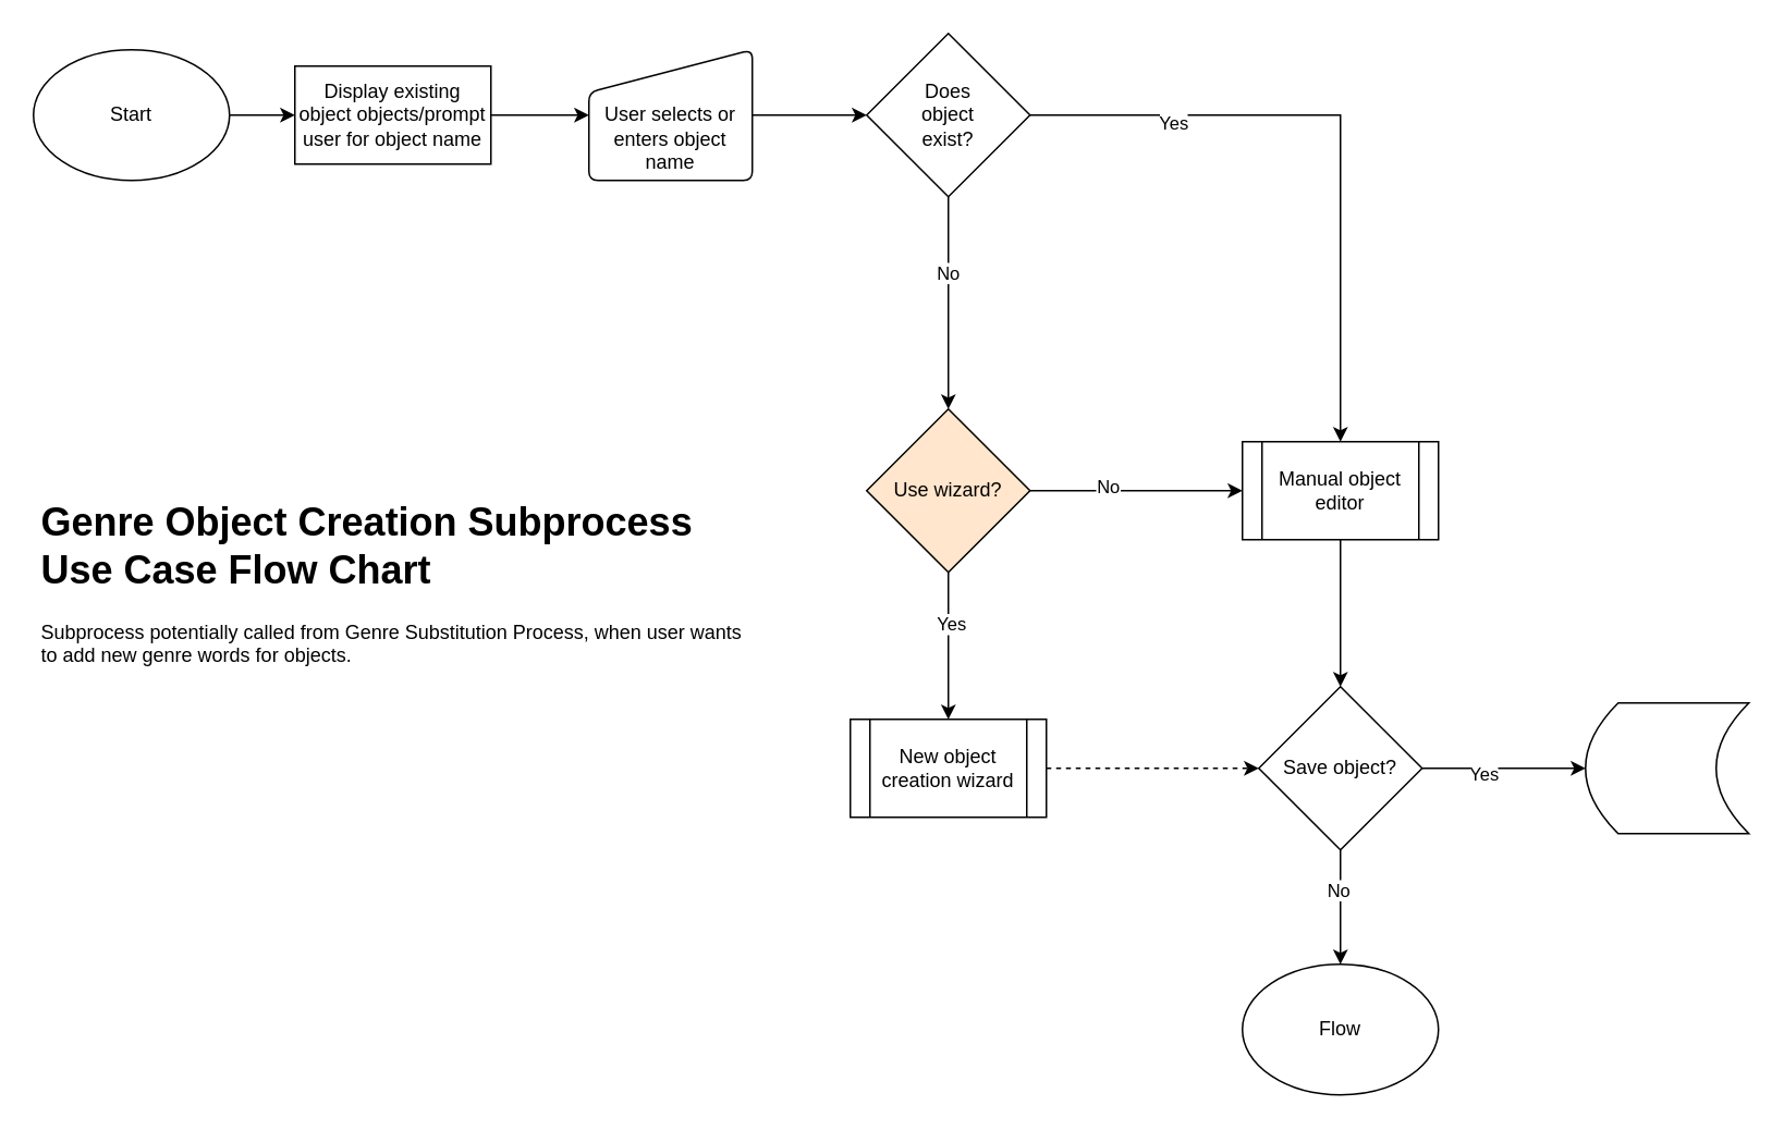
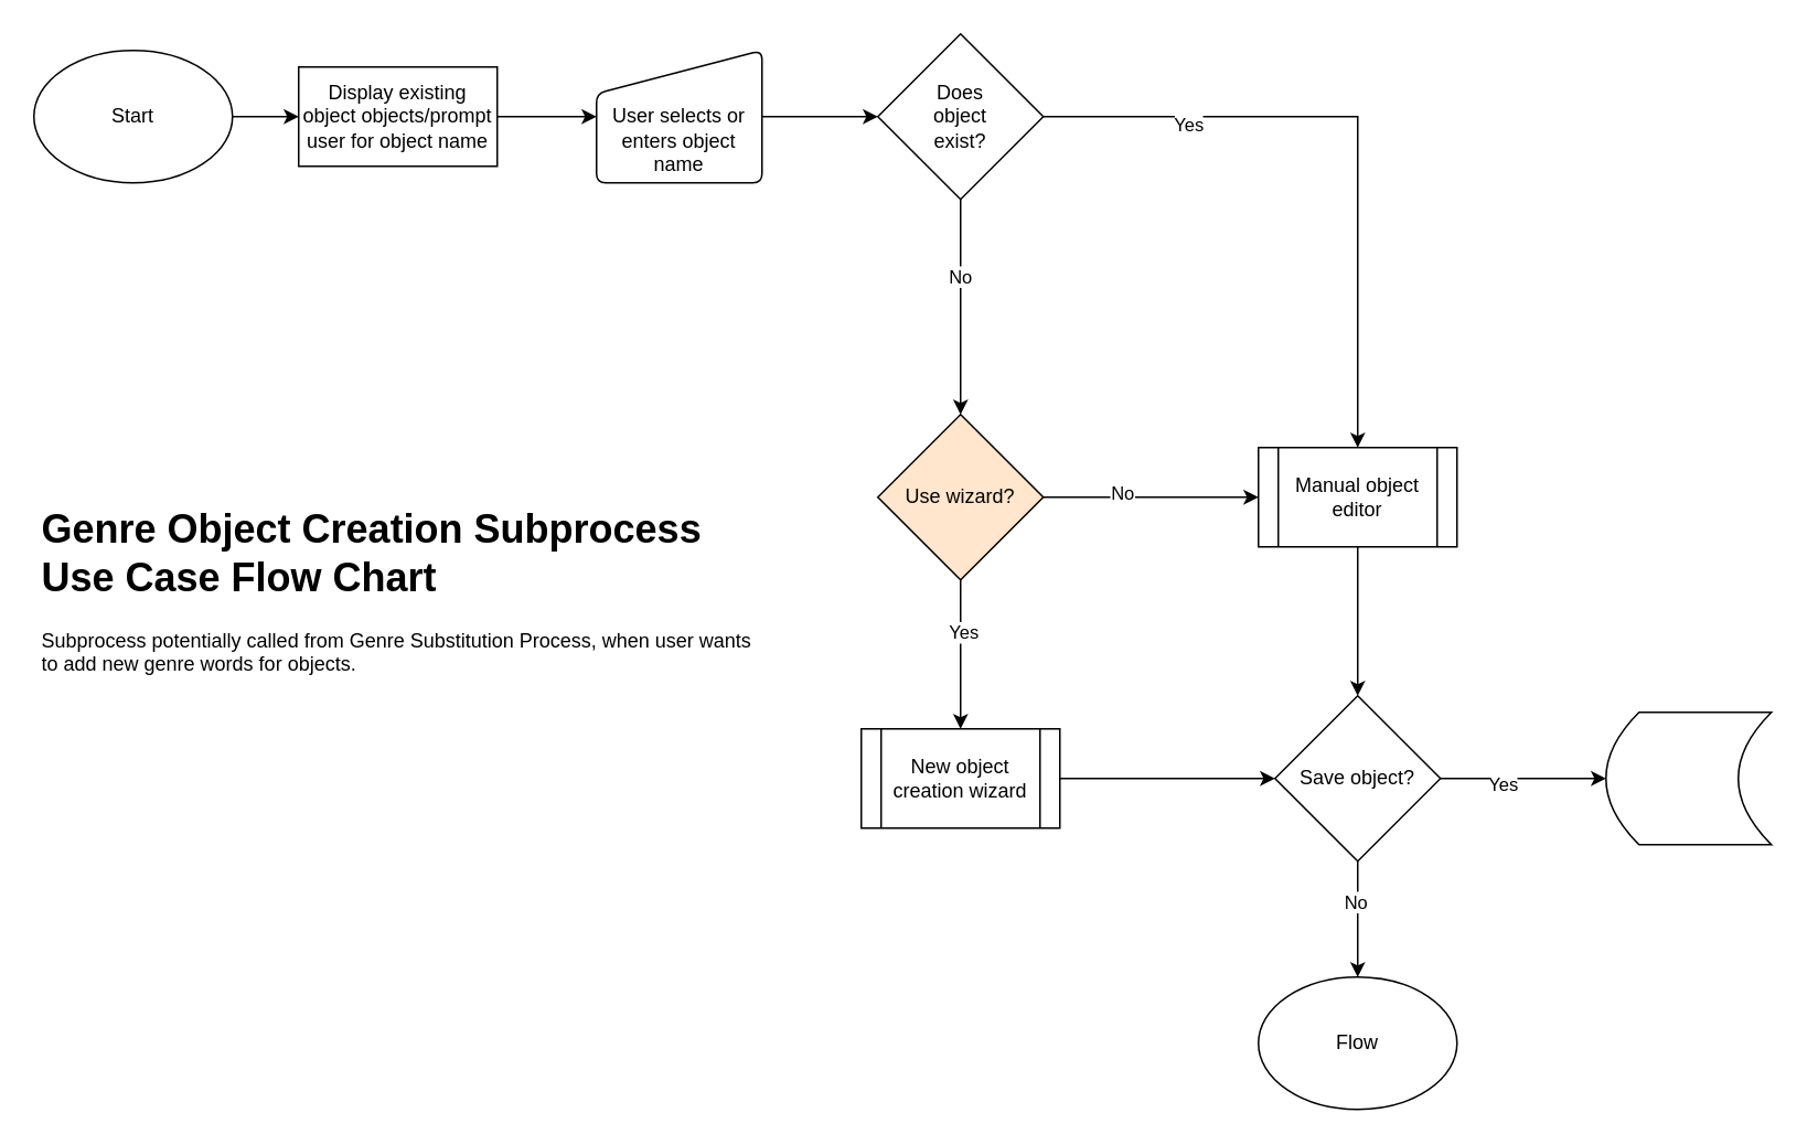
  <mxCell id="0" />
  <mxCell id="1" parent="0" />
  <mxCell id="2" style="edgeStyle=orthogonalEdgeStyle;rounded=0;orthogonalLoop=1;jettySize=auto;html=1;" parent="1" source="3" target="10" edge="1"><mxGeometry relative="1" as="geometry" /></mxCell>
  <mxCell id="3" value="Start" style="ellipse;whiteSpace=wrap;html=1;" parent="1" vertex="1"><mxGeometry x="20" y="30" width="120" height="80" as="geometry" /></mxCell>
  <mxCell id="4" style="edgeStyle=orthogonalEdgeStyle;rounded=0;orthogonalLoop=1;jettySize=auto;html=1;" parent="1" source="8" target="23" edge="1"><mxGeometry relative="1" as="geometry" /></mxCell>
  <mxCell id="5" value="No" style="edgeLabel;html=1;align=center;verticalAlign=middle;resizable=0;points=[];" vertex="1" connectable="0" parent="4"><mxGeometry x="-0.309" y="-2" relative="1" as="geometry"><mxPoint as="offset" /></mxGeometry></mxCell>
  <mxCell id="6" style="edgeStyle=orthogonalEdgeStyle;rounded=0;orthogonalLoop=1;jettySize=auto;html=1;" edge="1" parent="1" source="8" target="18"><mxGeometry relative="1" as="geometry" /></mxCell>
  <mxCell id="7" value="Yes" style="edgeLabel;html=1;align=center;verticalAlign=middle;resizable=0;points=[];" vertex="1" connectable="0" parent="6"><mxGeometry x="-0.265" y="-3" relative="1" as="geometry"><mxPoint as="offset" /></mxGeometry></mxCell>
  <mxCell id="8" value="Save object?" style="rhombus;whiteSpace=wrap;html=1;" parent="1" vertex="1"><mxGeometry x="770" y="420" width="100" height="100" as="geometry" /></mxCell>
  <mxCell id="9" value="" style="edgeStyle=orthogonalEdgeStyle;rounded=0;orthogonalLoop=1;jettySize=auto;html=1;" parent="1" source="10" target="20" edge="1"><mxGeometry relative="1" as="geometry" /></mxCell>
  <mxCell id="10" value="Display existing object objects/prompt user for object name" style="rounded=0;whiteSpace=wrap;html=1;" parent="1" vertex="1"><mxGeometry x="180" y="40" width="120" height="60" as="geometry" /></mxCell>
- <mxCell id="11" style="edgeStyle=orthogonalEdgeStyle;rounded=0;orthogonalLoop=1;jettySize=auto;html=1;dashed=1;" parent="1" source="12" target="8" edge="1"><mxGeometry relative="1" as="geometry" /></mxCell>
+ <mxCell id="11" style="edgeStyle=orthogonalEdgeStyle;rounded=0;orthogonalLoop=1;jettySize=auto;html=1;" parent="1" source="12" target="8" edge="1"><mxGeometry relative="1" as="geometry" /></mxCell>
  <mxCell id="12" value="New object creation wizard" style="shape=process;whiteSpace=wrap;html=1;backgroundOutline=1;" parent="1" vertex="1"><mxGeometry x="520" y="440" width="120" height="60" as="geometry" /></mxCell>
  <mxCell id="13" style="edgeStyle=orthogonalEdgeStyle;rounded=0;orthogonalLoop=1;jettySize=auto;html=1;" parent="1" source="17" target="12" edge="1"><mxGeometry relative="1" as="geometry" /></mxCell>
  <mxCell id="14" value="Yes" style="edgeLabel;html=1;align=center;verticalAlign=middle;resizable=0;points=[];" vertex="1" connectable="0" parent="13"><mxGeometry x="-0.311" y="1" relative="1" as="geometry"><mxPoint as="offset" /></mxGeometry></mxCell>
  <mxCell id="15" style="edgeStyle=orthogonalEdgeStyle;rounded=0;orthogonalLoop=1;jettySize=auto;html=1;exitX=1;exitY=0.5;exitDx=0;exitDy=0;entryX=0;entryY=0.5;entryDx=0;entryDy=0;" parent="1" source="17" target="22" edge="1"><mxGeometry relative="1" as="geometry" /></mxCell>
  <mxCell id="16" value="No" style="edgeLabel;html=1;align=center;verticalAlign=middle;resizable=0;points=[];" vertex="1" connectable="0" parent="15"><mxGeometry x="-0.28" y="3" relative="1" as="geometry"><mxPoint as="offset" /></mxGeometry></mxCell>
  <mxCell id="17" value="Use wizard?" style="rhombus;whiteSpace=wrap;html=1;fillColor=#ffe6cc;" parent="1" vertex="1"><mxGeometry x="530" y="250" width="100" height="100" as="geometry" /></mxCell>
  <mxCell id="18" value="" style="shape=dataStorage;whiteSpace=wrap;html=1;fixedSize=1;" parent="1" vertex="1"><mxGeometry x="970" y="430" width="100" height="80" as="geometry" /></mxCell>
  <mxCell id="19" style="edgeStyle=orthogonalEdgeStyle;rounded=0;orthogonalLoop=1;jettySize=auto;html=1;exitX=1;exitY=0.5;exitDx=0;exitDy=0;" edge="1" parent="1" source="20" target="29"><mxGeometry relative="1" as="geometry" /></mxCell>
  <mxCell id="20" value="&lt;br&gt;&lt;br&gt;User selects or enters object name" style="html=1;strokeWidth=1;shape=manualInput;whiteSpace=wrap;rounded=1;size=26;arcSize=11;" parent="1" vertex="1"><mxGeometry x="360" y="30" width="100" height="80" as="geometry" /></mxCell>
  <mxCell id="21" style="edgeStyle=orthogonalEdgeStyle;rounded=0;orthogonalLoop=1;jettySize=auto;html=1;" parent="1" source="22" target="8" edge="1"><mxGeometry relative="1" as="geometry" /></mxCell>
  <mxCell id="22" value="Manual object editor" style="shape=process;whiteSpace=wrap;html=1;backgroundOutline=1;" parent="1" vertex="1"><mxGeometry x="760" y="270" width="120" height="60" as="geometry" /></mxCell>
  <mxCell id="23" value="Flow" style="ellipse;whiteSpace=wrap;html=1;" parent="1" vertex="1"><mxGeometry x="760" y="590" width="120" height="80" as="geometry" /></mxCell>
  <mxCell id="24" value="&lt;h1&gt;Genre Object Creation Subprocess Use Case Flow Chart&lt;/h1&gt;&lt;p&gt;Subprocess potentially called from Genre Substitution Process, when user wants to add new genre words for objects.&amp;nbsp;&lt;/p&gt;" style="text;html=1;strokeColor=none;fillColor=none;spacing=5;spacingTop=-20;whiteSpace=wrap;overflow=hidden;rounded=0;" vertex="1" parent="1"><mxGeometry x="20" y="300" width="450" height="120" as="geometry" /></mxCell>
  <mxCell id="25" style="edgeStyle=orthogonalEdgeStyle;rounded=0;orthogonalLoop=1;jettySize=auto;html=1;exitX=1;exitY=0.5;exitDx=0;exitDy=0;entryX=0.5;entryY=0;entryDx=0;entryDy=0;" edge="1" parent="1" source="29" target="22"><mxGeometry relative="1" as="geometry" /></mxCell>
  <mxCell id="26" value="Yes" style="edgeLabel;html=1;align=center;verticalAlign=middle;resizable=0;points=[];" vertex="1" connectable="0" parent="25"><mxGeometry x="-0.556" y="-4" relative="1" as="geometry"><mxPoint as="offset" /></mxGeometry></mxCell>
  <mxCell id="27" style="edgeStyle=orthogonalEdgeStyle;rounded=0;orthogonalLoop=1;jettySize=auto;html=1;exitX=0.5;exitY=1;exitDx=0;exitDy=0;entryX=0.5;entryY=0;entryDx=0;entryDy=0;" edge="1" parent="1" source="29" target="17"><mxGeometry relative="1" as="geometry" /></mxCell>
  <mxCell id="28" value="No" style="edgeLabel;html=1;align=center;verticalAlign=middle;resizable=0;points=[];" vertex="1" connectable="0" parent="27"><mxGeometry x="-0.289" y="-1" relative="1" as="geometry"><mxPoint as="offset" /></mxGeometry></mxCell>
  <mxCell id="29" value="Does &lt;br&gt;object &lt;br&gt;exist?" style="rhombus;whiteSpace=wrap;html=1;" vertex="1" parent="1"><mxGeometry x="530" y="20" width="100" height="100" as="geometry" /></mxCell>
